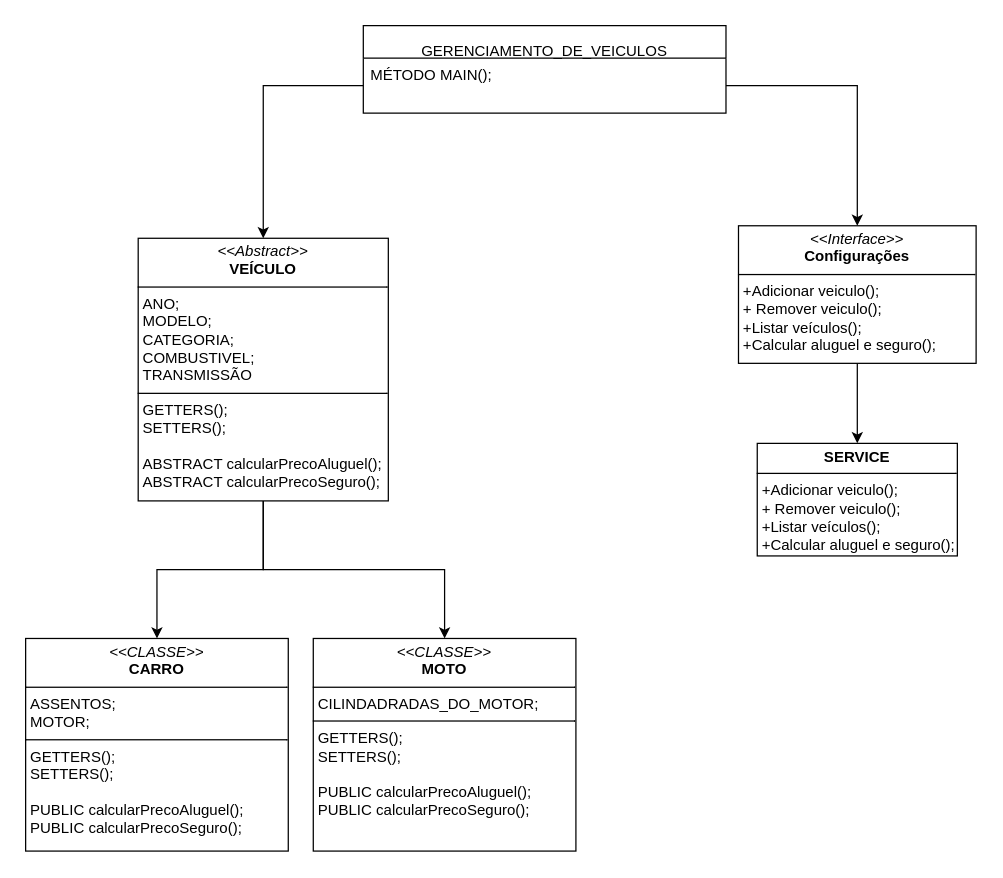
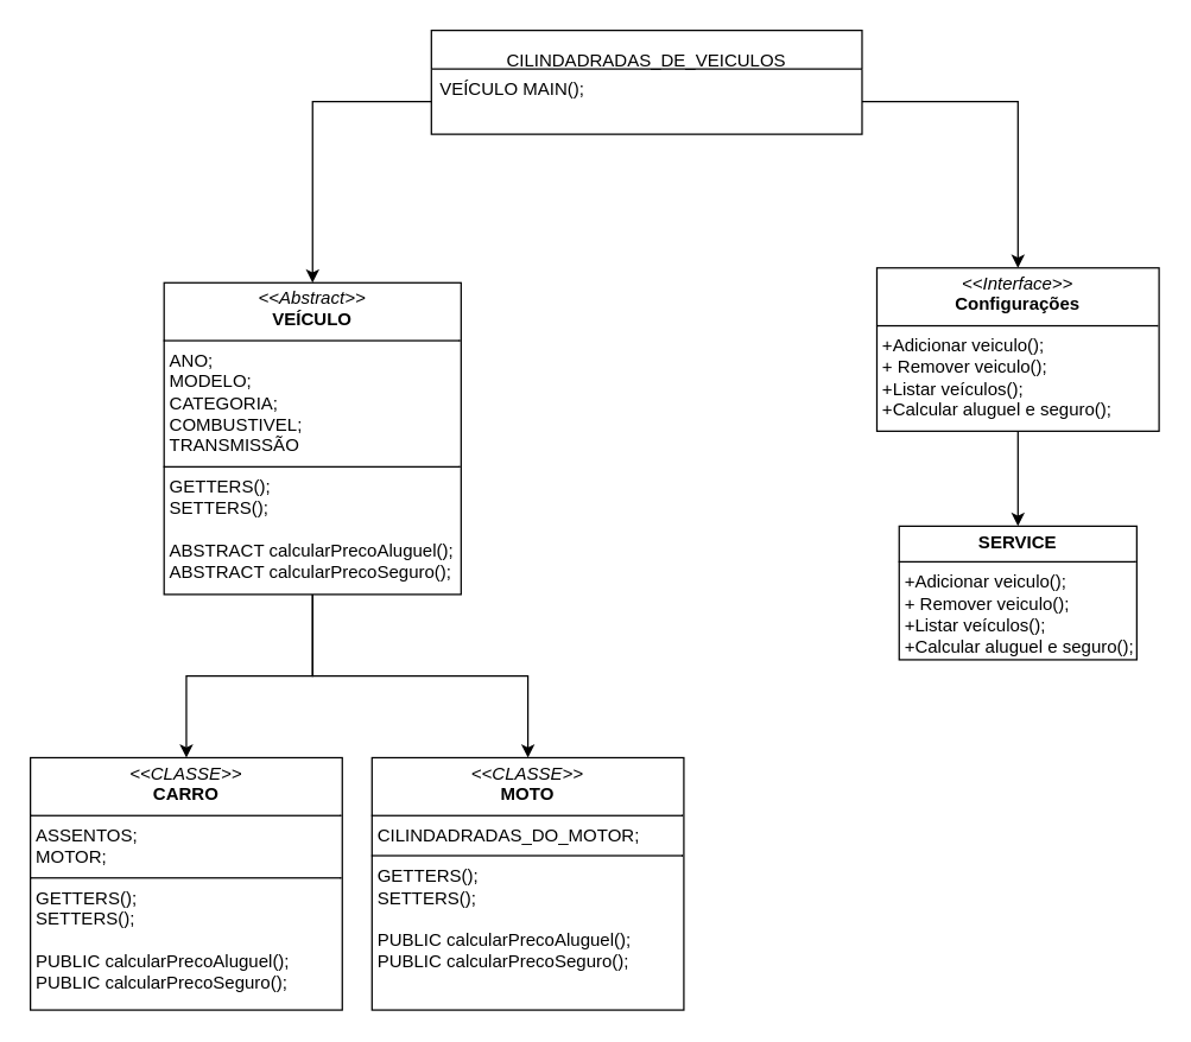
  <mxCell id="0" />
  <mxCell id="1" parent="0" />
  <mxCell id="2" style="edgeStyle=orthogonalEdgeStyle;rounded=0;orthogonalLoop=1;jettySize=auto;html=1;exitX=0.5;exitY=1;exitDx=0;exitDy=0;entryX=0.5;entryY=0;entryDx=0;entryDy=0;" edge="1" parent="1"><mxGeometry relative="1" as="geometry"><mxPoint x="400" y="260" as="sourcePoint" /></mxGeometry></mxCell>
  <mxCell id="3" style="edgeStyle=orthogonalEdgeStyle;rounded=0;orthogonalLoop=1;jettySize=auto;html=1;exitX=0.5;exitY=1;exitDx=0;exitDy=0;" edge="1" parent="1"><mxGeometry relative="1" as="geometry"><mxPoint x="400" y="260" as="sourcePoint" /></mxGeometry></mxCell>
  <mxCell id="4" style="edgeStyle=orthogonalEdgeStyle;rounded=0;orthogonalLoop=1;jettySize=auto;html=1;exitX=0.5;exitY=1;exitDx=0;exitDy=0;entryX=0.5;entryY=0;entryDx=0;entryDy=0;" edge="1" parent="1" source="6" target="7"><mxGeometry relative="1" as="geometry"><mxPoint x="395" y="600" as="targetPoint" /></mxGeometry></mxCell>
  <mxCell id="5" style="edgeStyle=orthogonalEdgeStyle;rounded=0;orthogonalLoop=1;jettySize=auto;html=1;exitX=0.5;exitY=1;exitDx=0;exitDy=0;" edge="1" parent="1" source="6" target="8"><mxGeometry relative="1" as="geometry" /></mxCell>
  <mxCell id="6" value="&lt;p style=&quot;margin:0px;margin-top:4px;text-align:center;&quot;&gt;&lt;i&gt;&amp;lt;&amp;lt;Abstract&amp;gt;&amp;gt;&lt;/i&gt;&lt;br&gt;&lt;b&gt;VEÍCULO&lt;/b&gt;&lt;/p&gt;&lt;hr size=&quot;1&quot; style=&quot;border-style:solid;&quot;&gt;&lt;p style=&quot;margin:0px;margin-left:4px;&quot;&gt;ANO;&lt;br&gt;MODELO;&lt;/p&gt;&lt;p style=&quot;margin:0px;margin-left:4px;&quot;&gt;CATEGORIA;&lt;/p&gt;&lt;p style=&quot;margin:0px;margin-left:4px;&quot;&gt;COMBUSTIVEL;&lt;/p&gt;&lt;p style=&quot;margin:0px;margin-left:4px;&quot;&gt;TRANSMISSÃO&lt;/p&gt;&lt;hr size=&quot;1&quot; style=&quot;border-style:solid;&quot;&gt;&lt;p style=&quot;margin:0px;margin-left:4px;&quot;&gt;GETTERS();&lt;/p&gt;&lt;p style=&quot;margin:0px;margin-left:4px;&quot;&gt;SETTERS();&lt;/p&gt;&lt;p style=&quot;margin:0px;margin-left:4px;&quot;&gt;&lt;br&gt;&lt;/p&gt;&lt;p style=&quot;margin:0px;margin-left:4px;&quot;&gt;ABSTRACT calcularPrecoAluguel();&lt;/p&gt;&lt;p style=&quot;margin:0px;margin-left:4px;&quot;&gt;ABSTRACT calcularPrecoSeguro();&lt;br&gt;&lt;/p&gt;" style="verticalAlign=top;align=left;overflow=fill;html=1;whiteSpace=wrap;" vertex="1" parent="1"><mxGeometry x="110" y="190" width="200" height="210" as="geometry" /></mxCell>
  <mxCell id="7" value="&lt;p style=&quot;margin:0px;margin-top:4px;text-align:center;&quot;&gt;&lt;i&gt;&amp;lt;&amp;lt;CLASSE&amp;gt;&amp;gt;&lt;/i&gt;&lt;br&gt;&lt;b&gt;CARRO&lt;/b&gt;&lt;/p&gt;&lt;hr size=&quot;1&quot; style=&quot;border-style:solid;&quot;&gt;&lt;p style=&quot;margin:0px;margin-left:4px;&quot;&gt;ASSENTOS;&lt;/p&gt;&lt;p style=&quot;margin:0px;margin-left:4px;&quot;&gt;MOTOR;&lt;/p&gt;&lt;hr size=&quot;1&quot; style=&quot;border-style:solid;&quot;&gt;&lt;p style=&quot;margin:0px;margin-left:4px;&quot;&gt;GETTERS();&lt;/p&gt;&lt;p style=&quot;margin:0px;margin-left:4px;&quot;&gt;SETTERS();&lt;/p&gt;&lt;p style=&quot;margin:0px;margin-left:4px;&quot;&gt;&lt;br&gt;&lt;/p&gt;&lt;p style=&quot;margin: 0px 0px 0px 4px;&quot;&gt;PUBLIC calcularPrecoAluguel();&lt;/p&gt;&lt;p style=&quot;margin: 0px 0px 0px 4px;&quot;&gt;PUBLIC calcularPrecoSeguro();&lt;/p&gt;" style="verticalAlign=top;align=left;overflow=fill;html=1;whiteSpace=wrap;" vertex="1" parent="1"><mxGeometry x="20" y="510" width="210" height="170" as="geometry" /></mxCell>
  <mxCell id="8" value="&lt;p style=&quot;margin:0px;margin-top:4px;text-align:center;&quot;&gt;&lt;i&gt;&amp;lt;&amp;lt;CLASSE&amp;gt;&amp;gt;&lt;/i&gt;&lt;br&gt;&lt;b&gt;MOTO&lt;/b&gt;&lt;/p&gt;&lt;hr size=&quot;1&quot; style=&quot;border-style:solid;&quot;&gt;&lt;p style=&quot;margin:0px;margin-left:4px;&quot;&gt;&lt;span style=&quot;background-color: initial;&quot;&gt;CILINDADRADAS_DO_MOTOR;&lt;/span&gt;&lt;br&gt;&lt;/p&gt;&lt;hr size=&quot;1&quot; style=&quot;border-style:solid;&quot;&gt;&lt;p style=&quot;margin:0px;margin-left:4px;&quot;&gt;GETTERS();&lt;/p&gt;&lt;p style=&quot;margin:0px;margin-left:4px;&quot;&gt;SETTERS();&lt;/p&gt;&lt;p style=&quot;margin:0px;margin-left:4px;&quot;&gt;&lt;br&gt;&lt;/p&gt;&lt;p style=&quot;margin: 0px 0px 0px 4px;&quot;&gt;PUBLIC calcularPrecoAluguel();&lt;/p&gt;&lt;p style=&quot;margin: 0px 0px 0px 4px;&quot;&gt;PUBLIC calcularPrecoSeguro();&lt;/p&gt;" style="verticalAlign=top;align=left;overflow=fill;html=1;whiteSpace=wrap;" vertex="1" parent="1"><mxGeometry x="250" y="510" width="210" height="170" as="geometry" /></mxCell>
- <mxCell id="9" value="&lt;br&gt;GERENCIAMENTO_DE_VEICULOS" style="swimlane;fontStyle=0;childLayout=stackLayout;horizontal=1;startSize=26;fillColor=none;horizontalStack=0;resizeParent=1;resizeParentMax=0;resizeLast=0;collapsible=1;marginBottom=0;whiteSpace=wrap;html=1;" vertex="1" parent="1"><mxGeometry x="290" y="20" width="290" height="70" as="geometry" /></mxCell>
- <mxCell id="10" value="MÉTODO MAIN();" style="text;strokeColor=none;fillColor=none;align=left;verticalAlign=top;spacingLeft=4;spacingRight=4;overflow=hidden;rotatable=0;points=[[0,0.5],[1,0.5]];portConstraint=eastwest;whiteSpace=wrap;html=1;" vertex="1" parent="9"><mxGeometry y="26" width="290" height="44" as="geometry" /></mxCell>
+ <mxCell id="9" value="&lt;br&gt;CILINDADRADAS_DE_VEICULOS" style="swimlane;fontStyle=0;childLayout=stackLayout;horizontal=1;startSize=26;fillColor=none;horizontalStack=0;resizeParent=1;resizeParentMax=0;resizeLast=0;collapsible=1;marginBottom=0;whiteSpace=wrap;html=1;" vertex="1" parent="1"><mxGeometry x="290" y="20" width="290" height="70" as="geometry" /></mxCell>
+ <mxCell id="10" value="VEÍCULO MAIN();" style="text;strokeColor=none;fillColor=none;align=left;verticalAlign=top;spacingLeft=4;spacingRight=4;overflow=hidden;rotatable=0;points=[[0,0.5],[1,0.5]];portConstraint=eastwest;whiteSpace=wrap;html=1;" vertex="1" parent="9"><mxGeometry y="26" width="290" height="44" as="geometry" /></mxCell>
  <mxCell id="11" style="edgeStyle=orthogonalEdgeStyle;rounded=0;orthogonalLoop=1;jettySize=auto;html=1;exitX=0.5;exitY=1;exitDx=0;exitDy=0;entryX=0.5;entryY=0;entryDx=0;entryDy=0;" edge="1" parent="1" source="12" target="13"><mxGeometry relative="1" as="geometry" /></mxCell>
  <mxCell id="12" value="&lt;p style=&quot;margin:0px;margin-top:4px;text-align:center;&quot;&gt;&lt;i&gt;&amp;lt;&amp;lt;Interface&amp;gt;&amp;gt;&lt;/i&gt;&lt;br&gt;&lt;b&gt;Configurações&lt;/b&gt;&lt;/p&gt;&lt;hr size=&quot;1&quot; style=&quot;border-style:solid;&quot;&gt;&lt;p style=&quot;margin:0px;margin-left:4px;&quot;&gt;+Adicionar veiculo();&lt;br&gt;+ Remover veiculo();&lt;/p&gt;&lt;p style=&quot;margin:0px;margin-left:4px;&quot;&gt;+Listar veículos();&lt;/p&gt;&lt;p style=&quot;margin:0px;margin-left:4px;&quot;&gt;+Calcular aluguel e seguro();&lt;/p&gt;" style="verticalAlign=top;align=left;overflow=fill;html=1;whiteSpace=wrap;" vertex="1" parent="1"><mxGeometry x="590" y="180" width="190" height="110" as="geometry" /></mxCell>
  <mxCell id="13" value="&lt;p style=&quot;margin:0px;margin-top:4px;text-align:center;&quot;&gt;&lt;b&gt;SERVICE&lt;/b&gt;&lt;/p&gt;&lt;hr size=&quot;1&quot; style=&quot;border-style:solid;&quot;&gt;&lt;p style=&quot;margin: 0px 0px 0px 4px;&quot;&gt;+Adicionar veiculo();&lt;br&gt;+ Remover veiculo();&lt;/p&gt;&lt;p style=&quot;margin: 0px 0px 0px 4px;&quot;&gt;+Listar veículos();&lt;/p&gt;&lt;p style=&quot;margin: 0px 0px 0px 4px;&quot;&gt;+Calcular aluguel e seguro();&lt;/p&gt;" style="verticalAlign=top;align=left;overflow=fill;html=1;whiteSpace=wrap;" vertex="1" parent="1"><mxGeometry x="605" y="354" width="160" height="90" as="geometry" /></mxCell>
  <mxCell id="14" style="edgeStyle=orthogonalEdgeStyle;rounded=0;orthogonalLoop=1;jettySize=auto;html=1;exitX=0;exitY=0.5;exitDx=0;exitDy=0;entryX=0.5;entryY=0;entryDx=0;entryDy=0;" edge="1" parent="1" source="10" target="6"><mxGeometry relative="1" as="geometry" /></mxCell>
  <mxCell id="15" style="edgeStyle=orthogonalEdgeStyle;rounded=0;orthogonalLoop=1;jettySize=auto;html=1;exitX=1;exitY=0.5;exitDx=0;exitDy=0;" edge="1" parent="1" source="10" target="12"><mxGeometry relative="1" as="geometry" /></mxCell>
